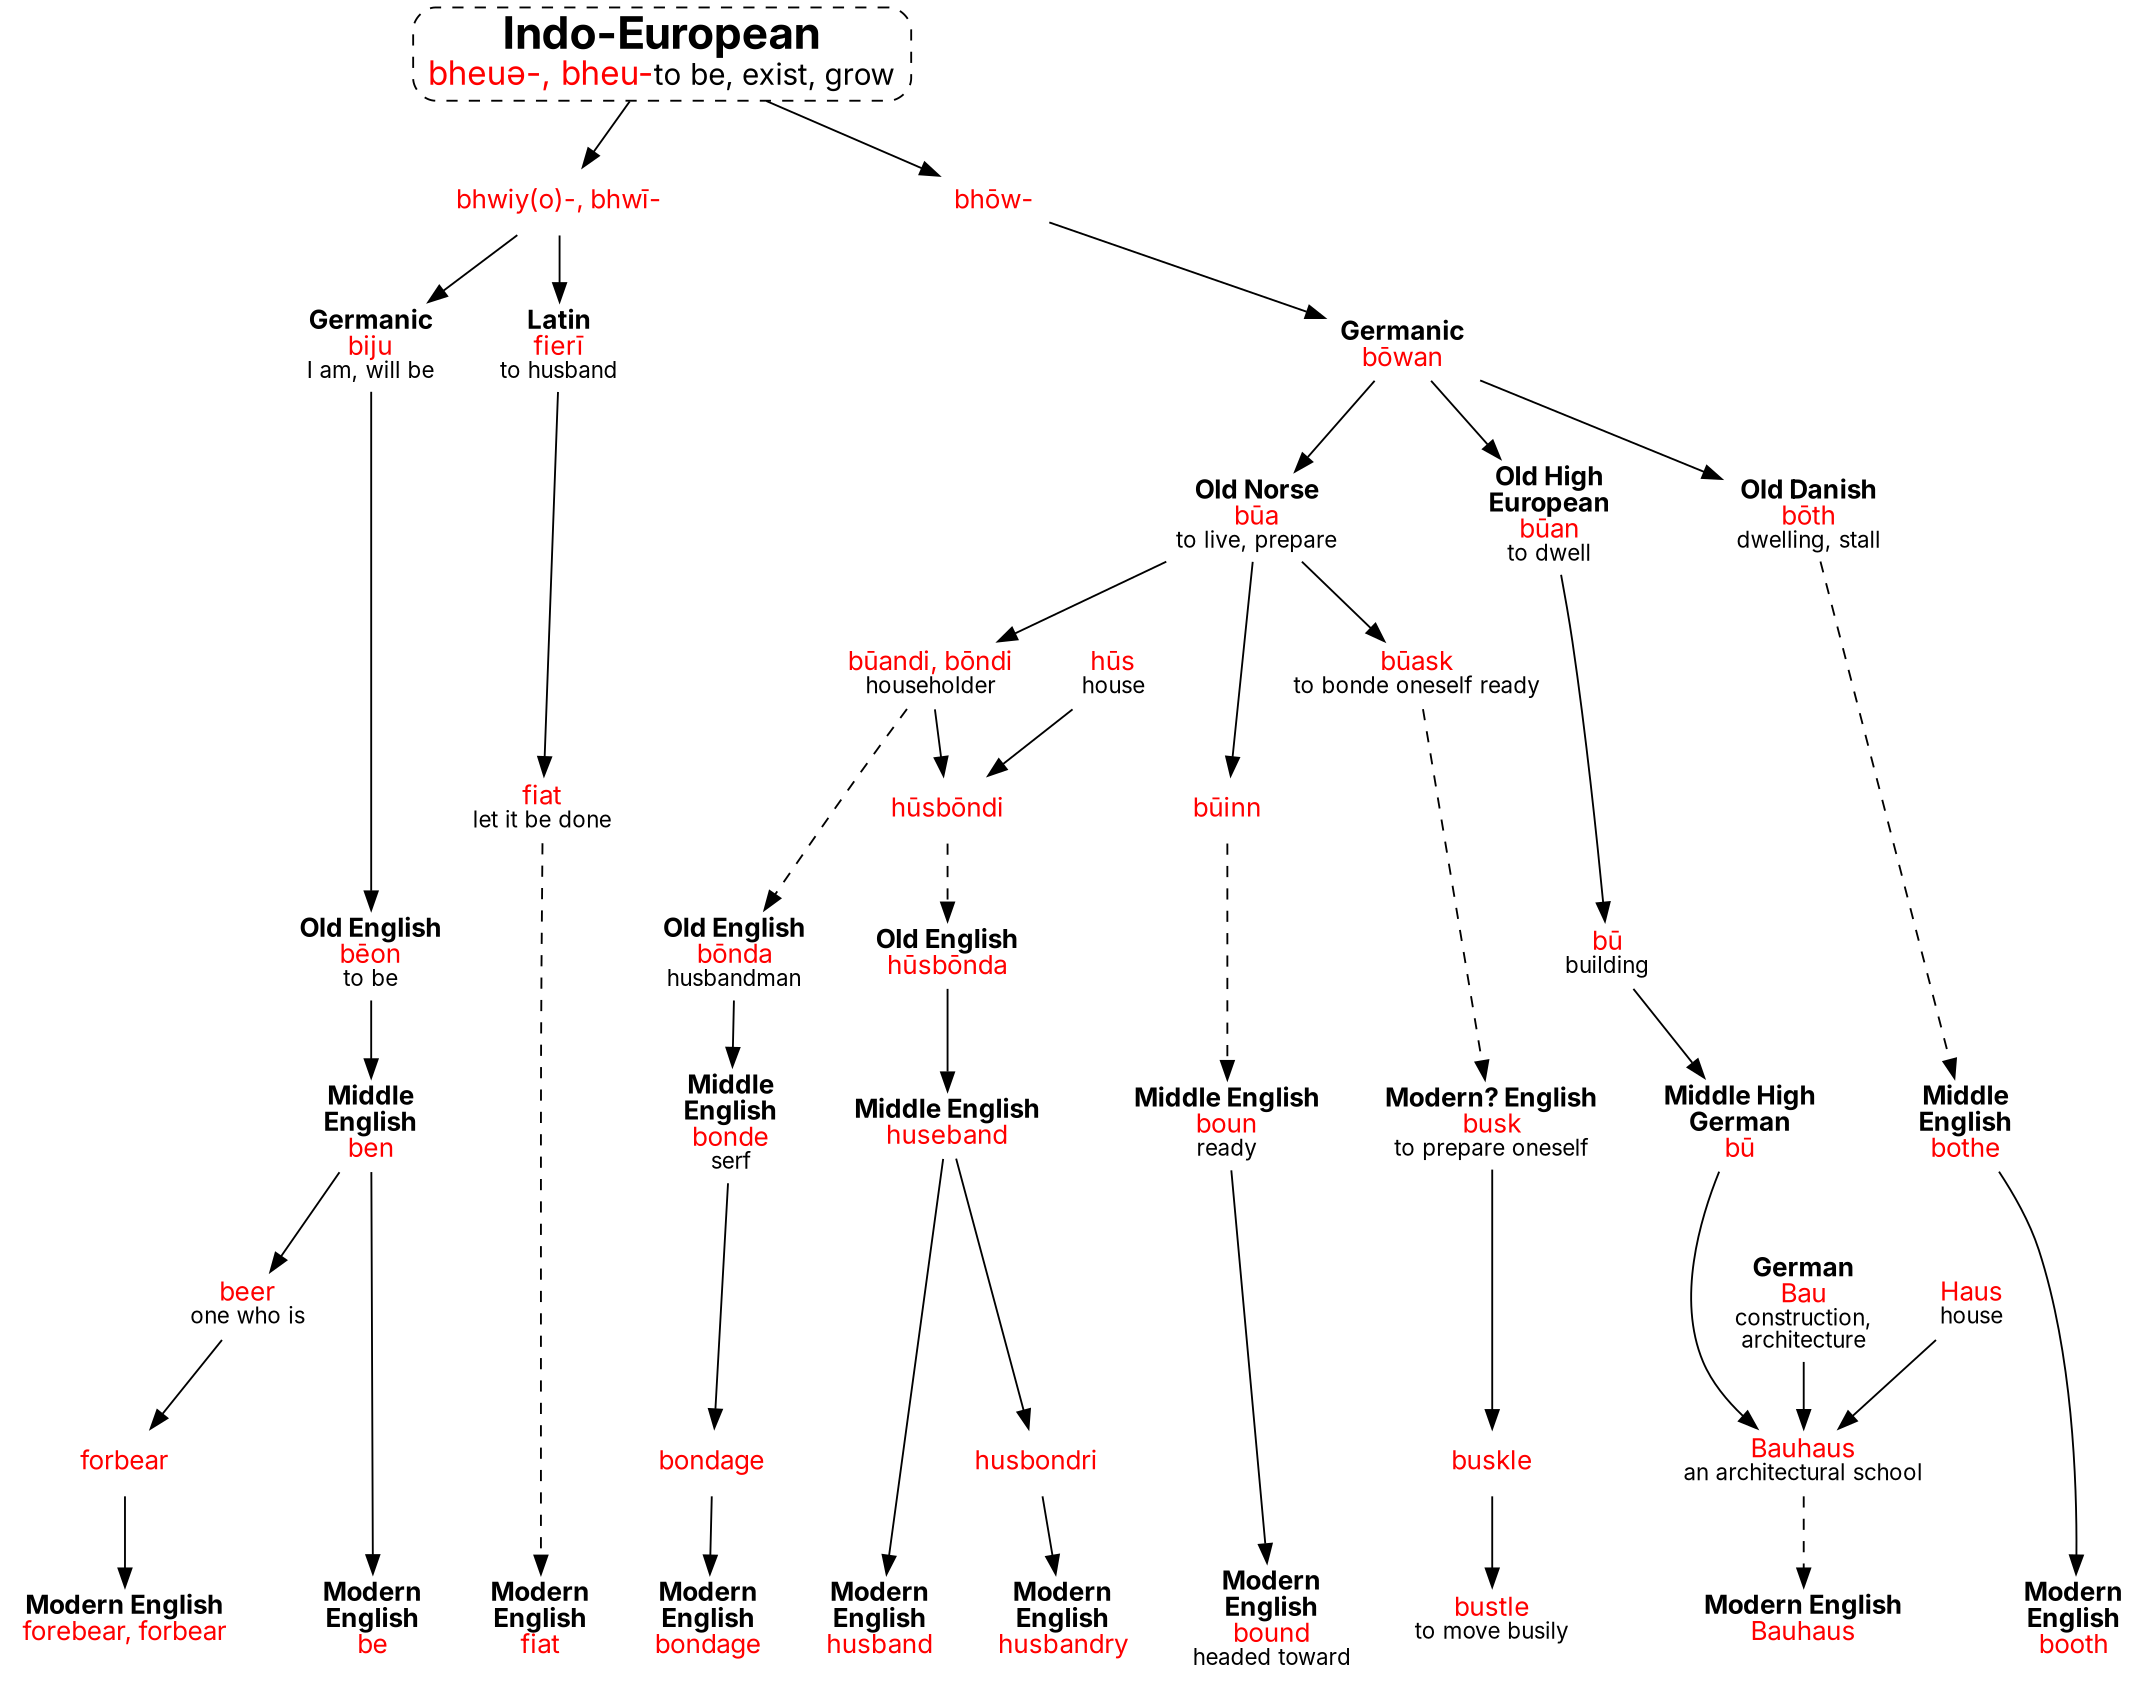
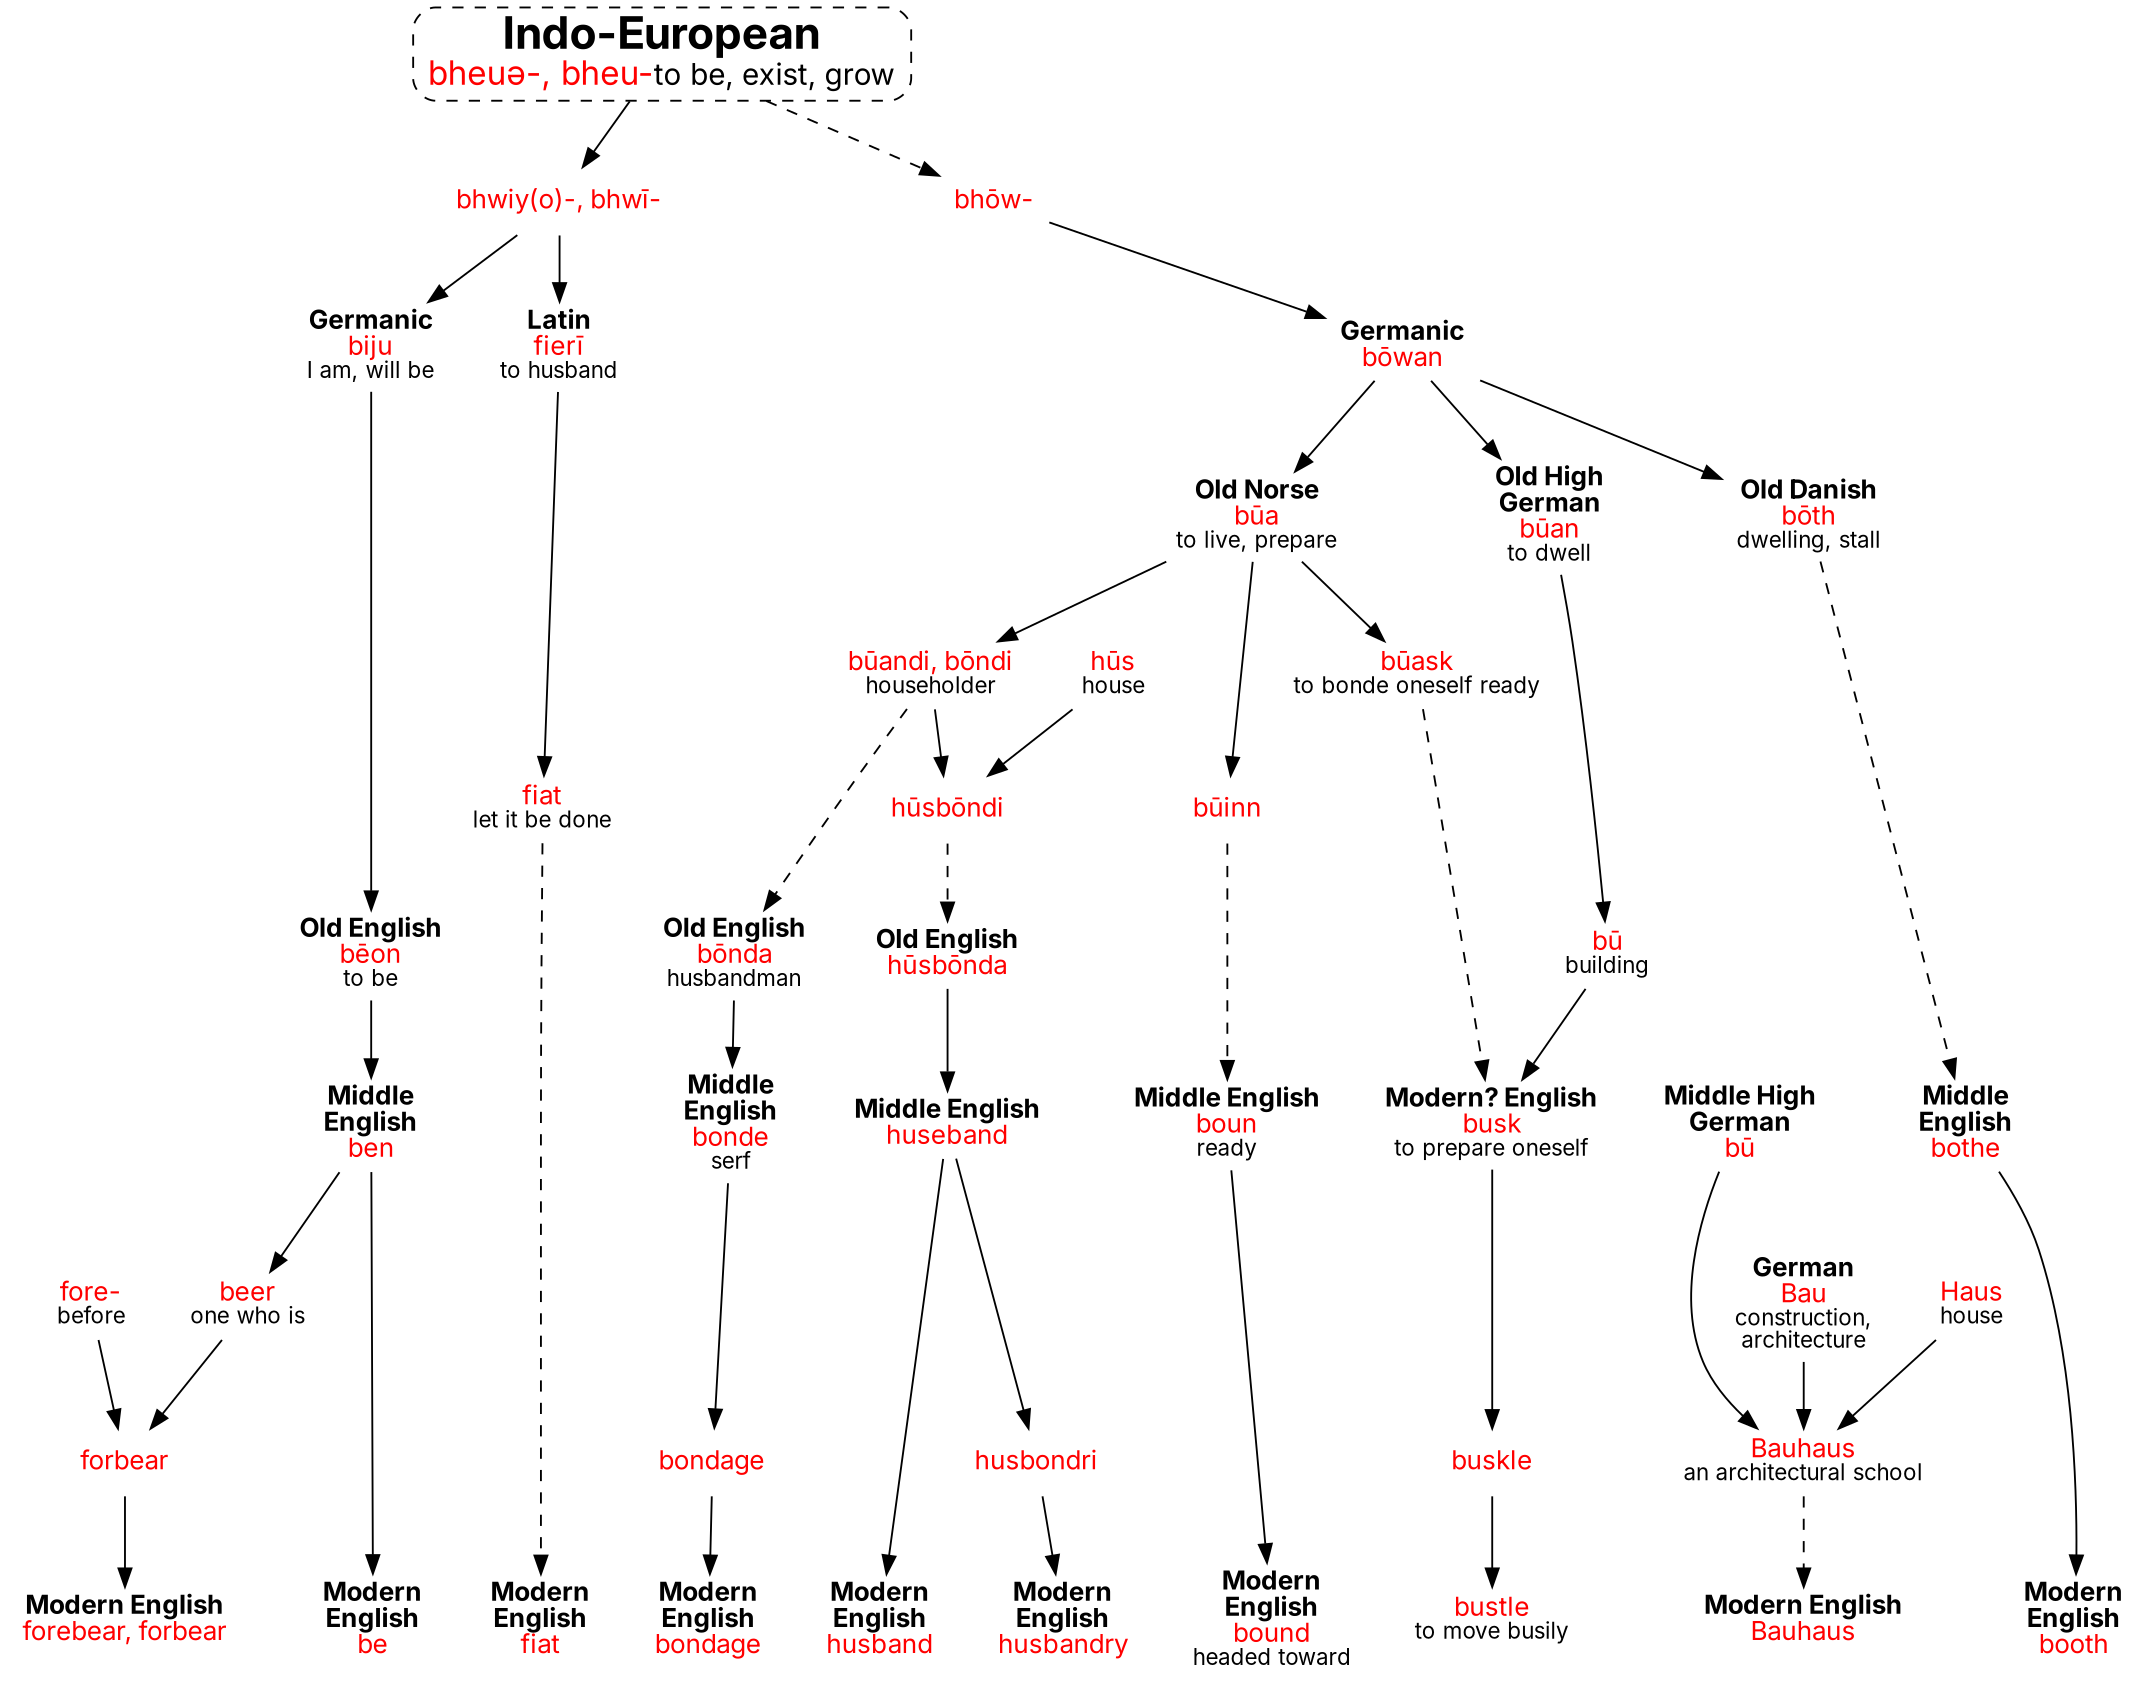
  strict digraph {
    fontname=Inter
    node [fontname=Inter shape=plaintext]
    edge [fontname=Inter]
    n1 [label=<<font color="red">bhwiy(o)-, bhwī-</font>>]
    n2 [label=<<font color="red">bhōw-</font>>]
    n3 [label=<<b>Old Norse</b><br/><font color="red">būa</font><br/><font point-size="12">to live, prepare</font>>]
-   n4 [label=<<b>Old High<br/>European</b><br/><font color="red">būan</font><br/><font point-size="12">to dwell</font>>]
+   n4 [label=<<b>Old High<br/>German</b><br/><font color="red">būan</font><br/><font point-size="12">to dwell</font>>]
    n5 [label=<<b>Old Danish</b><br/><font color="red">bōth</font><br/><font point-size="12">dwelling, stall</font>>]
    n6 [label=<<b>Modern<br/>English</b><br/><font color="red">be</font>>]
    n7 [label=<<b>Modern English</b><br/><font color="red">forebear, forbear</font>>]
    n8 [label=<<b>Modern<br/>English</b><br/><font color="red">fiat</font>>]
    n9 [label=<<b>Modern<br/>English</b><br/><font color="red">bondage</font>>]
    n10 [label=<<b>Modern<br/>English</b><br/><font color="red">husband</font>>]
    n11 [label=<<b>Modern<br/>English</b><br/><font color="red">husbandry</font>>]
    n12 [label=<<b>Modern<br/>English</b><br/><font color="red">bound</font><br/><font point-size="12">headed toward</font>>]
    n13 [label=<<font color="red">bustle</font><br/><font point-size="12">to move busily</font>>]
    n14 [label=<<b>Modern English</b><br/><font color="red">Bauhaus</font>>]
    n15 [label=<<b>Modern<br/>English</b><br/><font color="red">booth</font>>]
    n16 [label=<<b>Old English</b><br/><font color="red">bēon</font><br/><font point-size="12">to be</font>>]
    n17 [label=<<b>Old English</b><br/><font color="red">bōnda</font><br/><font point-size="12">husbandman</font>>]
    n18 [label=<<b>Old English</b><br/><font color="red">hūsbōnda</font>>]
    n19 [label=<<b>Germanic</b><br/><font color="red">biju</font><br/><font point-size="12">I am, will be</font>>]
    n20 [label=<<b>Latin</b><br/><font color="red">fierī</font><br/><font point-size="12">to husband</font>>]
    n21 [label=<<b>Germanic</b><br/><font color="red">bōwan</font>>]
    n22 [label=<<b>Middle<br/>English</b><br/><font color="red">ben</font>>]
    n23 [label=<<b>Middle<br/>English</b><br/><font color="red">bonde</font><br/><font point-size="12">serf</font>>]
    n24 [label=<<b>Middle English</b><br/><font color="red">huseband</font>>]
    n25 [label=<<b>Middle English</b><br/><font color="red">boun</font><br/><font point-size="12">ready</font>>]
    n26 [label=<<b>Middle High<br/>German</b><br/><font color="red">bū</font>>]
    n27 [label=<<b>Middle<br/>English</b><br/><font color="red">bothe</font>>]
    n28 [label=<<font color="red">būandi, bōndi</font><br/><font point-size="12">householder</font>>]
    n29 [label=<<font color="red">būinn</font>>]
    n30 [label=<<font color="red">būask</font><br/><font point-size="12">to bonde oneself ready</font>>]
    n31 [label=<<font color="red">bū</font><br/><font point-size="12">building</font>>]
    n32 [label=<<font color="red">fiat</font><br/><font point-size="12">let it be done</font>>]
    n33 [label=<<font color="red">beer</font><br/><font point-size="12">one who is</font>>]
    n34 [label=<<font color="red">bondage</font>>]
    n35 [label=<<font color="red">husbondri</font>>]
    n36 [label=<<font color="red">Bauhaus</font><br/><font point-size="12">an architectural school</font>>]
    n37 [label=<<font point-size="24"><b>Indo-European</b></font><br/><font point-size="18" color="red">bheuə-, bheu-</font><font point-size="16">to be, exist, grow</font>> shape=box style="dashed,rounded"]
    n38 [label=<<font color="red">forbear</font>>]
+   n39 [label=<<font color="red">fore-</font><br/><font point-size="12">before</font>>]
    n40 [label=<<font color="red">hūsbōndi</font>>]
    n41 [label=<<b>Modern? English</b><br/><font color="red">busk</font><br/><font point-size="12">to prepare oneself</font>>]
    n42 [label=<<font color="red">buskle</font>>]
    n43 [label=<<font color="red">hūs</font><br/><font point-size="12">house</font>>]
    n44 [label=<<b>German</b><br/><font color="red">Bau</font><br/><font point-size="12">construction,<br/>architecture</font>>]
    n45 [label=<<font color="red">Haus</font><br/><font point-size="12">house</font>>]
    subgraph sub_1 {
      rank=same
      n1
      n2
    }
    subgraph sub_2 {
      rank=same
      n3
      n4
      n5
    }
    subgraph sub_3 {
      rank=same
      n6
      n7
      n8
      n9
      n10
      n11
      n12
      n13
      n14
      n15
    }
    subgraph sub_4 {
      rank=same
      n16
      n17
      n18
    }
    subgraph sub_5 {
      rank=same
      n19
      n20
      n21
    }
    subgraph sub_6 {
      rank=same
      n22
      n23
      n24
      n25
      n26
      n27
    }
    n1 -> n19
    n1 -> n20
    n2 -> n21
    n3 -> n28
    n3 -> n29
    n3 -> n30
    n4 -> n31
    n5 -> n27 [style=dashed]
    n16 -> n22
    n17 -> n23
    n18 -> n24
    n19 -> n16
    n20 -> n32
    n21 -> n3
    n21 -> n4
    n21 -> n5
    n22 -> n6
    n22 -> n33
    n23 -> n34
    n24 -> n10
    n24 -> n35
    n25 -> n12
    n26 -> n36
    n27 -> n15
    n28 -> n17 [style=dashed]
    n28 -> n40
    n29 -> n25 [style=dashed]
    n30 -> n41 [style=dashed]
-   n31 -> n26
+   n31 -> n41
    n32 -> n8 [style=dashed]
    n33 -> n38
    n34 -> n9
    n35 -> n11
    n36 -> n14 [style=dashed weight=2]
    n37 -> n1
-   n37 -> n2
+   n37 -> n2 [style=dashed]
    n38 -> n7
+   n39 -> n38
    n40 -> n18 [style=dashed]
    n41 -> n42 [weight=2]
    n42 -> n13 [weight=2]
    n43 -> n40
    n44 -> n36
    n45 -> n36
  }
